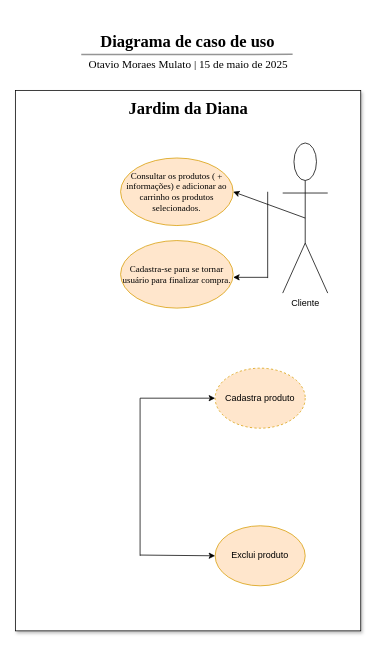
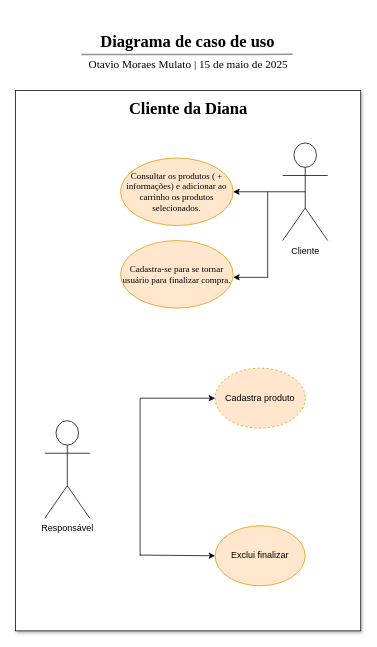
  <mxCell id="0" />
  <mxCell id="1" parent="0" />
  <mxCell id="2" value="&lt;h1&gt;&lt;font face=&quot;Times New Roman&quot;&gt;Diagrama de caso de uso&lt;/font&gt;&lt;/h1&gt;" style="text;html=1;align=center;verticalAlign=middle;resizable=0;points=[];autosize=1;strokeColor=none;fillColor=none;fontSize=11;" vertex="1" parent="1"><mxGeometry x="119" y="20" width="260" height="70" as="geometry" /></mxCell>
  <mxCell id="3" value="" style="endArrow=none;html=1;rounded=0;entryX=0.98;entryY=0.063;entryDx=0;entryDy=0;entryPerimeter=0;spacing=5;fontSize=17;strokeWidth=2;strokeColor=#959595;exitX=0.009;exitY=0.075;exitDx=0;exitDy=0;exitPerimeter=0;" edge="1" parent="1" source="4" target="4"><mxGeometry width="50" height="50" relative="1" as="geometry"><mxPoint x="46" y="69" as="sourcePoint" /><mxPoint x="464.9" y="69.04" as="targetPoint" /></mxGeometry></mxCell>
  <mxCell id="4" value="Otavio Moraes Mulato | 15 de maio de 2025" style="text;html=1;align=center;verticalAlign=middle;resizable=0;points=[];autosize=1;strokeColor=none;fillColor=none;fontFamily=Times New Roman;fontSize=15;" vertex="1" parent="1"><mxGeometry x="105" y="70" width="290" height="30" as="geometry" /></mxCell>
  <mxCell id="5" value="" style="rounded=0;whiteSpace=wrap;html=1;shadow=1;movable=0;resizable=0;rotatable=0;deletable=0;editable=0;locked=1;connectable=0;" vertex="1" parent="1"><mxGeometry x="20" y="120" width="460" height="720" as="geometry" /></mxCell>
- <mxCell id="6" value="&lt;h1&gt;&lt;font face=&quot;Times New Roman&quot;&gt;Jardim da Diana&lt;/font&gt;&lt;/h1&gt;" style="text;html=1;align=center;verticalAlign=middle;resizable=0;points=[];autosize=1;strokeColor=none;fillColor=none;fontSize=11;" vertex="1" parent="1"><mxGeometry x="160" y="110" width="180" height="70" as="geometry" /></mxCell>
- <mxCell id="7" value="Cliente" style="shape=umlActor;verticalLabelPosition=bottom;verticalAlign=top;html=1;outlineConnect=0;" vertex="1" parent="1"><mxGeometry x="376" y="190" width="60" height="200" as="geometry" /></mxCell>
+ <mxCell id="6" value="&lt;h1&gt;&lt;font face=&quot;Times New Roman&quot;&gt;Cliente da Diana&lt;/font&gt;&lt;/h1&gt;" style="text;html=1;align=center;verticalAlign=middle;resizable=0;points=[];autosize=1;strokeColor=none;fillColor=none;fontSize=11;" vertex="1" parent="1"><mxGeometry x="160" y="110" width="180" height="70" as="geometry" /></mxCell>
+ <mxCell id="7" value="Cliente" style="shape=umlActor;verticalLabelPosition=bottom;verticalAlign=top;html=1;outlineConnect=0;" vertex="1" parent="1"><mxGeometry x="376" y="190" width="60" height="130" as="geometry" /></mxCell>
  <mxCell id="8" value="Consultar os produtos ( + informações) e adicionar ao carrinho os produtos selecionados." style="ellipse;whiteSpace=wrap;html=1;fontFamily=Times New Roman;fillColor=#ffe6cc;strokeColor=#d79b00;" vertex="1" parent="1"><mxGeometry x="160" y="210" width="150" height="90" as="geometry" /></mxCell>
  <mxCell id="9" value="" style="endArrow=classic;html=1;rounded=0;exitX=0.5;exitY=0.5;exitDx=0;exitDy=0;exitPerimeter=0;entryX=1;entryY=0.5;entryDx=0;entryDy=0;" edge="1" parent="1" source="7" target="8"><mxGeometry width="50" height="50" relative="1" as="geometry"><mxPoint x="226" y="340" as="sourcePoint" /><mxPoint x="276" y="290" as="targetPoint" /></mxGeometry></mxCell>
+ <mxCell id="10" value="Responsável" style="shape=umlActor;verticalLabelPosition=bottom;verticalAlign=top;html=1;outlineConnect=0;" vertex="1" parent="1"><mxGeometry x="59" y="560" width="60" height="130" as="geometry" /></mxCell>
  <mxCell id="11" value="Cadastra produto" style="ellipse;whiteSpace=wrap;html=1;fillColor=#ffe6cc;strokeColor=#d79b00;dashed=1;" vertex="1" parent="1"><mxGeometry x="286" y="490" width="120" height="80" as="geometry" /></mxCell>
  <mxCell id="12" value="Cadastra-se para se tornar usuário para finalizar compra." style="ellipse;whiteSpace=wrap;html=1;fontFamily=Times New Roman;fillColor=#ffe6cc;strokeColor=#d79b00;" vertex="1" parent="1"><mxGeometry x="160" y="320" width="150" height="90" as="geometry" /></mxCell>
  <mxCell id="13" value="" style="endArrow=classic;html=1;rounded=0;entryX=1;entryY=0.5;entryDx=0;entryDy=0;" edge="1" parent="1"><mxGeometry width="50" height="50" relative="1" as="geometry"><mxPoint x="356" y="369" as="sourcePoint" /><mxPoint x="310" y="369" as="targetPoint" /></mxGeometry></mxCell>
  <mxCell id="14" value="" style="endArrow=none;html=1;rounded=0;" edge="1" parent="1"><mxGeometry width="50" height="50" relative="1" as="geometry"><mxPoint x="356" y="370" as="sourcePoint" /><mxPoint x="356" y="255" as="targetPoint" /><Array as="points" /></mxGeometry></mxCell>
- <mxCell id="15" value="Exclui produto" style="ellipse;whiteSpace=wrap;html=1;fillColor=#ffe6cc;strokeColor=#d79b00;" vertex="1" parent="1"><mxGeometry x="286" y="700" width="120" height="80" as="geometry" /></mxCell>
+ <mxCell id="15" value="Exclui finalizar" style="ellipse;whiteSpace=wrap;html=1;fillColor=#ffe6cc;strokeColor=#d79b00;" vertex="1" parent="1"><mxGeometry x="286" y="700" width="120" height="80" as="geometry" /></mxCell>
  <mxCell id="16" value="" style="endArrow=classic;html=1;rounded=0;entryX=0;entryY=0.5;entryDx=0;entryDy=0;" edge="1" parent="1" target="11"><mxGeometry width="50" height="50" relative="1" as="geometry"><mxPoint x="186" y="530" as="sourcePoint" /><mxPoint x="546" y="560" as="targetPoint" /></mxGeometry></mxCell>
  <mxCell id="17" value="" style="endArrow=classic;html=1;rounded=0;entryX=0;entryY=0.5;entryDx=0;entryDy=0;" edge="1" parent="1" target="15"><mxGeometry width="50" height="50" relative="1" as="geometry"><mxPoint x="186" y="739" as="sourcePoint" /><mxPoint x="286" y="743" as="targetPoint" /></mxGeometry></mxCell>
  <mxCell id="18" value="" style="endArrow=none;html=1;rounded=0;" edge="1" parent="1"><mxGeometry width="50" height="50" relative="1" as="geometry"><mxPoint x="186" y="740" as="sourcePoint" /><mxPoint x="186" y="530" as="targetPoint" /></mxGeometry></mxCell>
